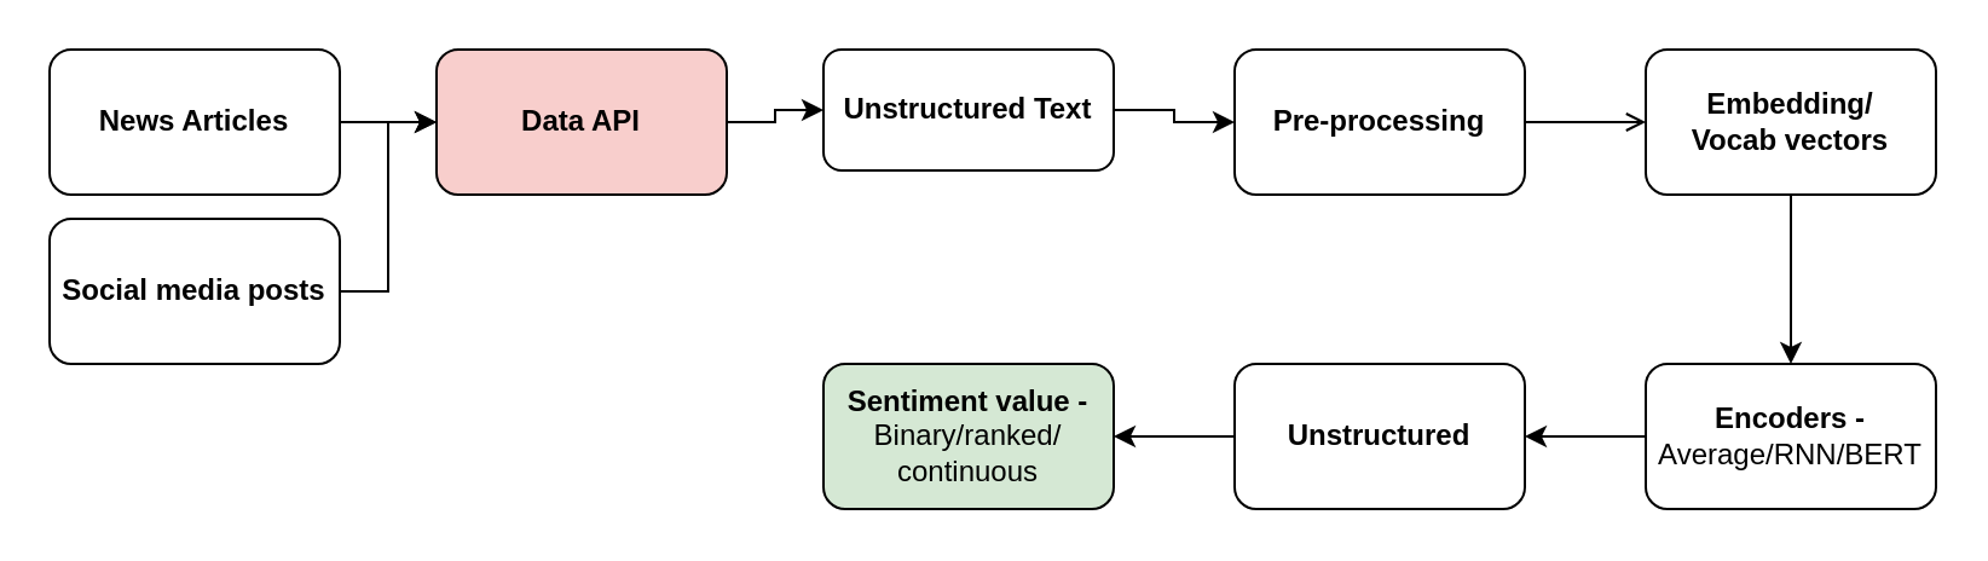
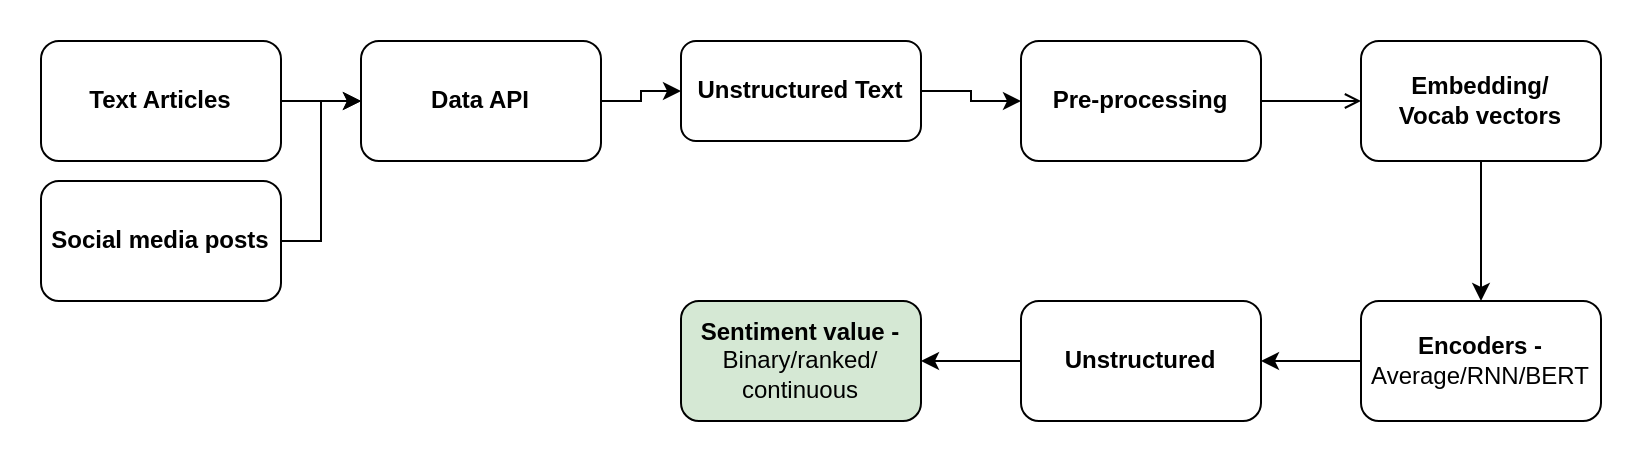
  <mxCell id="0" />
  <mxCell id="1" parent="0" />
  <mxCell id="2" value="" style="edgeStyle=orthogonalEdgeStyle;rounded=0;orthogonalLoop=1;jettySize=auto;html=1;" parent="1" source="3" target="12" edge="1"><mxGeometry relative="1" as="geometry" /></mxCell>
  <mxCell id="3" value="&lt;b&gt;Unstructured Text&lt;/b&gt;" style="rounded=1;whiteSpace=wrap;html=1;" parent="1" vertex="1"><mxGeometry x="340" y="20" width="120" height="50" as="geometry" /></mxCell>
  <mxCell id="4" value="" style="edgeStyle=orthogonalEdgeStyle;rounded=0;orthogonalLoop=1;jettySize=auto;html=1;" parent="1" source="5" target="7" edge="1"><mxGeometry relative="1" as="geometry" /></mxCell>
  <mxCell id="5" value="&lt;b&gt;Embedding/&lt;br&gt;Vocab vectors&lt;/b&gt;" style="rounded=1;whiteSpace=wrap;html=1;" parent="1" vertex="1"><mxGeometry x="680" y="20" width="120" height="60" as="geometry" /></mxCell>
  <mxCell id="6" value="" style="edgeStyle=orthogonalEdgeStyle;rounded=0;orthogonalLoop=1;jettySize=auto;html=1;" parent="1" source="7" target="9" edge="1"><mxGeometry relative="1" as="geometry" /></mxCell>
  <mxCell id="7" value="&lt;b&gt;Encoders -&lt;br&gt;&lt;/b&gt;Average/RNN/BERT" style="rounded=1;whiteSpace=wrap;html=1;" parent="1" vertex="1"><mxGeometry x="680" y="150" width="120" height="60" as="geometry" /></mxCell>
  <mxCell id="8" value="" style="edgeStyle=orthogonalEdgeStyle;rounded=0;orthogonalLoop=1;jettySize=auto;html=1;" parent="1" source="9" target="10" edge="1"><mxGeometry relative="1" as="geometry" /></mxCell>
  <mxCell id="9" value="&lt;b&gt;Unstructured&lt;/b&gt;" style="rounded=1;whiteSpace=wrap;html=1;" parent="1" vertex="1"><mxGeometry x="510" y="150" width="120" height="60" as="geometry" /></mxCell>
  <mxCell id="10" value="&lt;b&gt;Sentiment value -&lt;/b&gt;&lt;br&gt;Binary/ranked/&lt;br&gt;continuous" style="rounded=1;whiteSpace=wrap;html=1;fillColor=#d5e8d4;" parent="1" vertex="1"><mxGeometry x="340" y="150" width="120" height="60" as="geometry" /></mxCell>
  <mxCell id="11" value="" style="edgeStyle=orthogonalEdgeStyle;rounded=0;orthogonalLoop=1;jettySize=auto;html=1;endArrow=open;" parent="1" source="12" target="5" edge="1"><mxGeometry relative="1" as="geometry" /></mxCell>
  <mxCell id="12" value="&lt;b&gt;Pre-processing&lt;/b&gt;" style="rounded=1;whiteSpace=wrap;html=1;" parent="1" vertex="1"><mxGeometry x="510" y="20" width="120" height="60" as="geometry" /></mxCell>
  <mxCell id="13" style="edgeStyle=orthogonalEdgeStyle;rounded=0;orthogonalLoop=1;jettySize=auto;html=1;entryX=0;entryY=0.5;entryDx=0;entryDy=0;" edge="1" parent="1" source="14" target="18"><mxGeometry relative="1" as="geometry" /></mxCell>
- <mxCell id="14" value="&lt;b&gt;News Articles&lt;/b&gt;" style="rounded=1;whiteSpace=wrap;html=1;" parent="1" vertex="1"><mxGeometry x="20" y="20" width="120" height="60" as="geometry" /></mxCell>
+ <mxCell id="14" value="&lt;b&gt;Text Articles&lt;/b&gt;" style="rounded=1;whiteSpace=wrap;html=1;" parent="1" vertex="1"><mxGeometry x="20" y="20" width="120" height="60" as="geometry" /></mxCell>
  <mxCell id="15" style="edgeStyle=orthogonalEdgeStyle;rounded=0;orthogonalLoop=1;jettySize=auto;html=1;entryX=0;entryY=0.5;entryDx=0;entryDy=0;" edge="1" parent="1" source="16" target="18"><mxGeometry relative="1" as="geometry" /></mxCell>
  <mxCell id="16" value="&lt;b&gt;Social media posts&lt;/b&gt;" style="rounded=1;whiteSpace=wrap;html=1;" parent="1" vertex="1"><mxGeometry x="20" y="90" width="120" height="60" as="geometry" /></mxCell>
  <mxCell id="17" value="" style="edgeStyle=orthogonalEdgeStyle;rounded=0;orthogonalLoop=1;jettySize=auto;html=1;" edge="1" parent="1" source="18" target="3"><mxGeometry relative="1" as="geometry" /></mxCell>
- <mxCell id="18" value="&lt;b&gt;Data API&lt;/b&gt;" style="whiteSpace=wrap;html=1;rounded=1;fillColor=#f8cecc;" vertex="1" parent="1"><mxGeometry x="180" y="20" width="120" height="60" as="geometry" /></mxCell>
+ <mxCell id="18" value="&lt;b&gt;Data API&lt;/b&gt;" style="whiteSpace=wrap;html=1;rounded=1;" vertex="1" parent="1"><mxGeometry x="180" y="20" width="120" height="60" as="geometry" /></mxCell>
